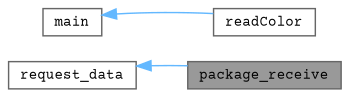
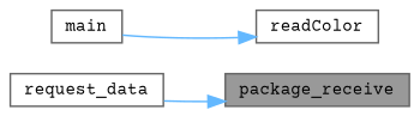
  digraph {
    fontname="Courier Prime"
    rankdir=RL
    node [color=grey40 fillcolor=white fontname="Courier Prime" fontsize=10 shape=box style=filled]
    edge [color=steelblue1 dir=back fontname="Courier Prime" fontsize=10 labelfontname=Helvetica labelfontsize=10 style=solid]
    n1 [color=gray40 fillcolor=grey60 fontcolor=black height=0.2 label=package_receive width=0.4]
    n2 [height=0.2 label=request_data width=0.4]
    n3 [height=0.2 label=readColor width=0.4]
    n4 [height=0.2 label=main width=0.4]
-   n2 -> n1
-   n4 -> n3
+   n1 -> n2
+   n3 -> n4
  }
